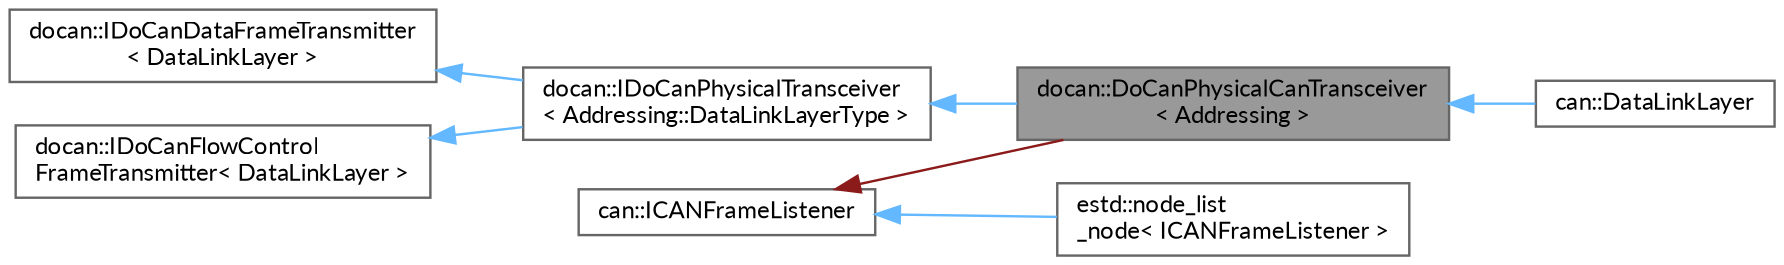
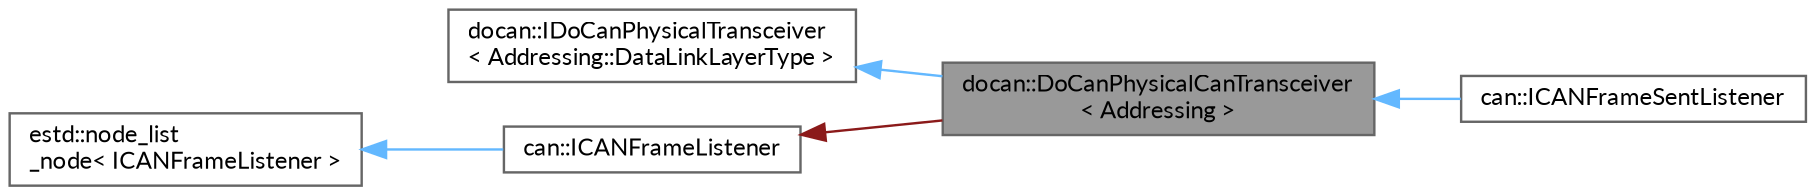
  digraph {
    fontname=Lato
    rankdir=LR
    node [color=gray40 fillcolor=white fontname=Lato fontsize=10 shape=box style=filled]
    edge [color=steelblue1 dir=back fontname=Lato fontsize=10 labelfontname=Helvetica labelfontsize=10 style=solid]
    n1 [fillcolor=grey60 fontcolor=black height=0.2 label="docan::DoCanPhysicalCanTransceiver\l\< Addressing \>" width=0.4]
-   n2 [height=0.2 label="can::DataLinkLayer" width=0.4]
+   n2 [height=0.2 label="can::ICANFrameSentListener" width=0.4]
    n3 [height=0.2 label="docan::IDoCanPhysicalTransceiver\l\< Addressing::DataLinkLayerType \>" width=0.4]
-   n4 [height=0.2 label="docan::IDoCanDataFrameTransmitter\l\< DataLinkLayer \>" width=0.4]
-   n5 [height=0.2 label="docan::IDoCanFlowControl\lFrameTransmitter\< DataLinkLayer \>" width=0.4]
    n6 [height=0.2 label="can::ICANFrameListener" width=0.4]
    n7 [height=0.2 label="estd::node_list\l_node\< ICANFrameListener \>" width=0.4]
    n1 -> n2
    n3 -> n1
-   n4 -> n3
-   n5 -> n3
    n6 -> n1 [color=firebrick4]
-   n6 -> n7
+   n7 -> n6
  }
